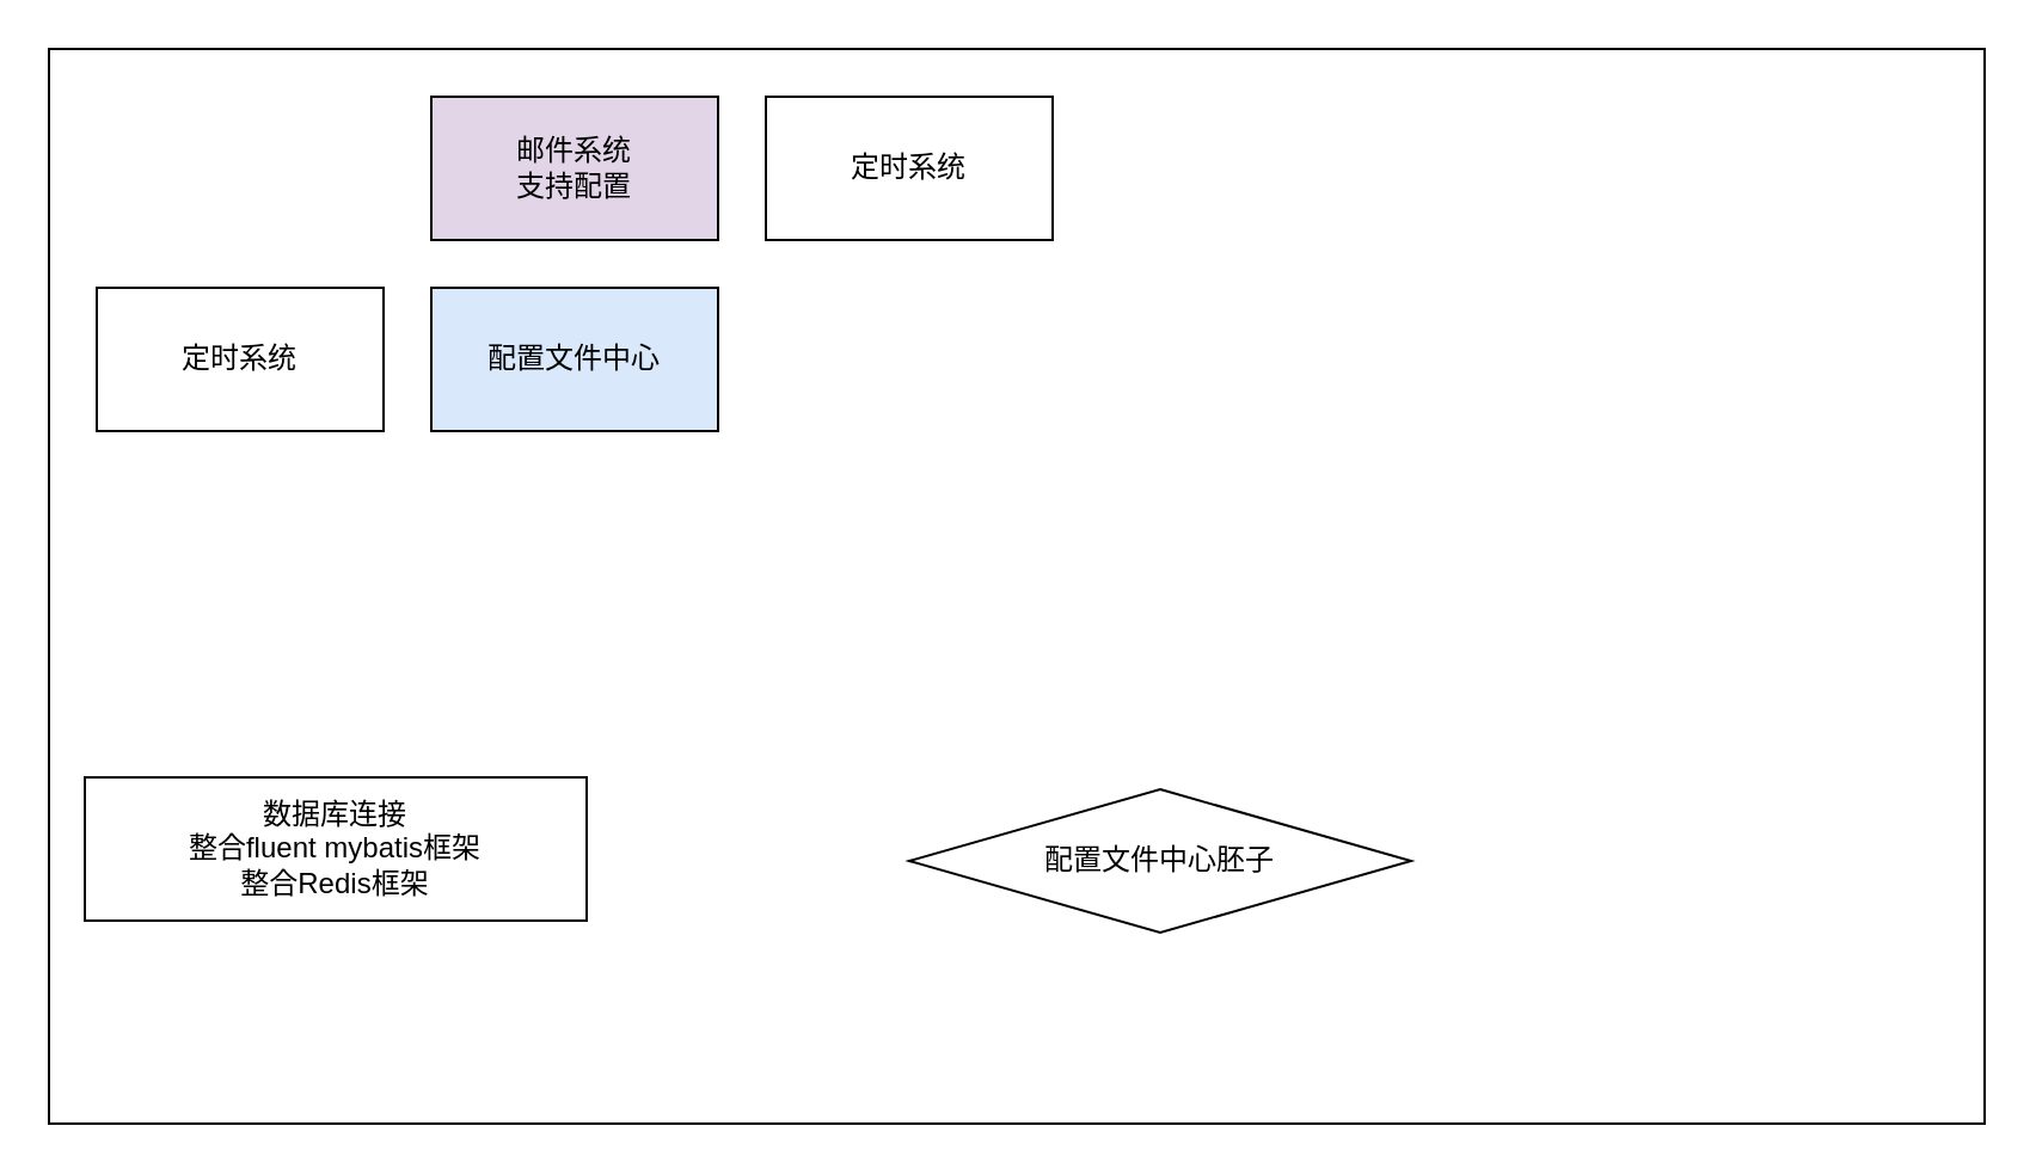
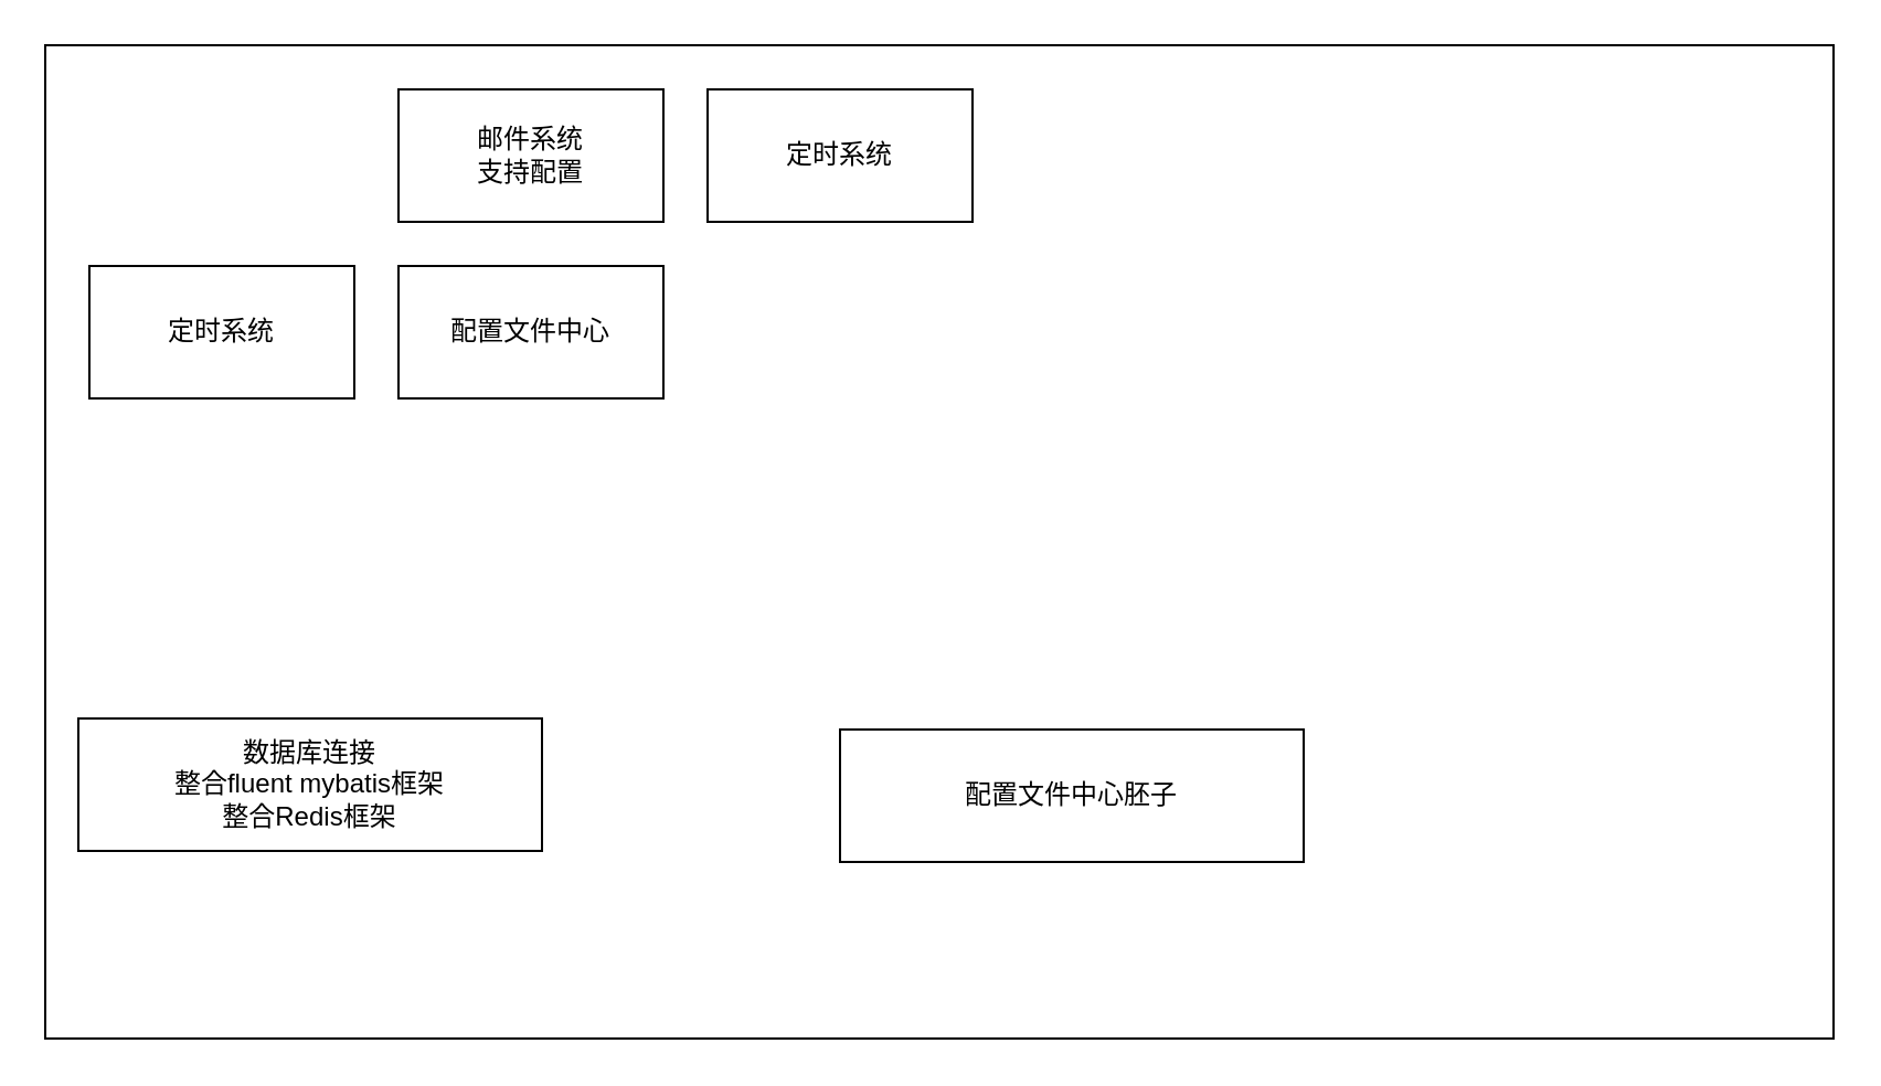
  <mxCell id="0" />
  <mxCell id="1" parent="0" />
  <mxCell id="2" value="" style="rounded=0;whiteSpace=wrap;html=1;" vertex="1" parent="1"><mxGeometry x="20" y="20" width="810" height="450" as="geometry" /></mxCell>
- <mxCell id="3" value="邮件系统&lt;br&gt;支持配置" style="rounded=0;whiteSpace=wrap;html=1;fillColor=#e1d5e7;" vertex="1" parent="1"><mxGeometry x="180" y="40" width="120" height="60" as="geometry" /></mxCell>
+ <mxCell id="3" value="邮件系统&lt;br&gt;支持配置" style="rounded=0;whiteSpace=wrap;html=1;" vertex="1" parent="1"><mxGeometry x="180" y="40" width="120" height="60" as="geometry" /></mxCell>
  <mxCell id="4" value="定时系统" style="rounded=0;whiteSpace=wrap;html=1;" vertex="1" parent="1"><mxGeometry x="320" y="40" width="120" height="60" as="geometry" /></mxCell>
  <mxCell id="5" value="定时系统" style="rounded=0;whiteSpace=wrap;html=1;" vertex="1" parent="1"><mxGeometry x="40" y="120" width="120" height="60" as="geometry" /></mxCell>
  <mxCell id="6" value="数据库连接&lt;br&gt;整合fluent&amp;nbsp;mybatis框架&lt;br&gt;整合Redis框架" style="rounded=0;whiteSpace=wrap;html=1;" vertex="1" parent="1"><mxGeometry x="35" y="325" width="210" height="60" as="geometry" /></mxCell>
- <mxCell id="7" value="配置文件中心胚子" style="rhombus;whiteSpace=wrap;html=1;" vertex="1" parent="1"><mxGeometry x="380" y="330" width="210" height="60" as="geometry" /></mxCell>
- <mxCell id="8" value="配置文件中心" style="rounded=0;whiteSpace=wrap;html=1;fillColor=#dae8fc;" vertex="1" parent="1"><mxGeometry x="180" y="120" width="120" height="60" as="geometry" /></mxCell>
+ <mxCell id="7" value="配置文件中心胚子" style="rounded=0;whiteSpace=wrap;html=1;" vertex="1" parent="1"><mxGeometry x="380" y="330" width="210" height="60" as="geometry" /></mxCell>
+ <mxCell id="8" value="配置文件中心" style="rounded=0;whiteSpace=wrap;html=1;" vertex="1" parent="1"><mxGeometry x="180" y="120" width="120" height="60" as="geometry" /></mxCell>
